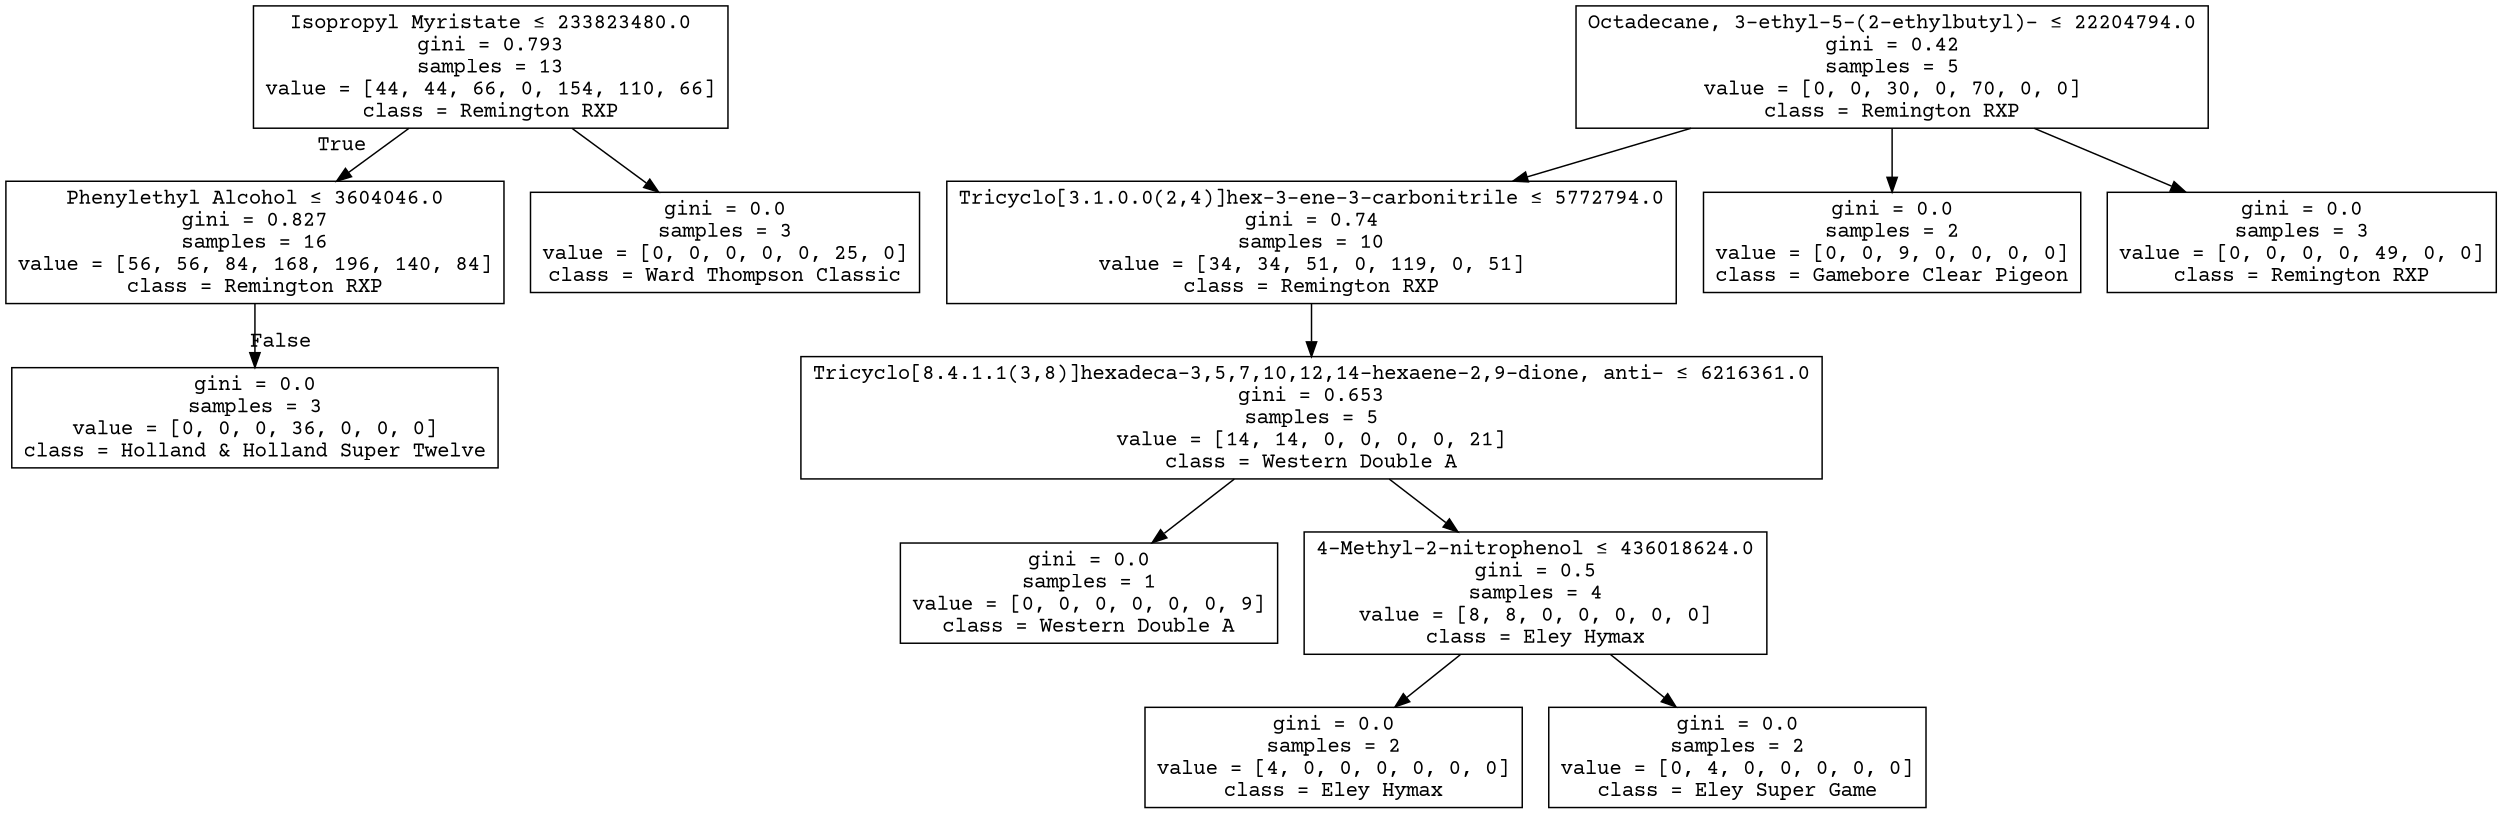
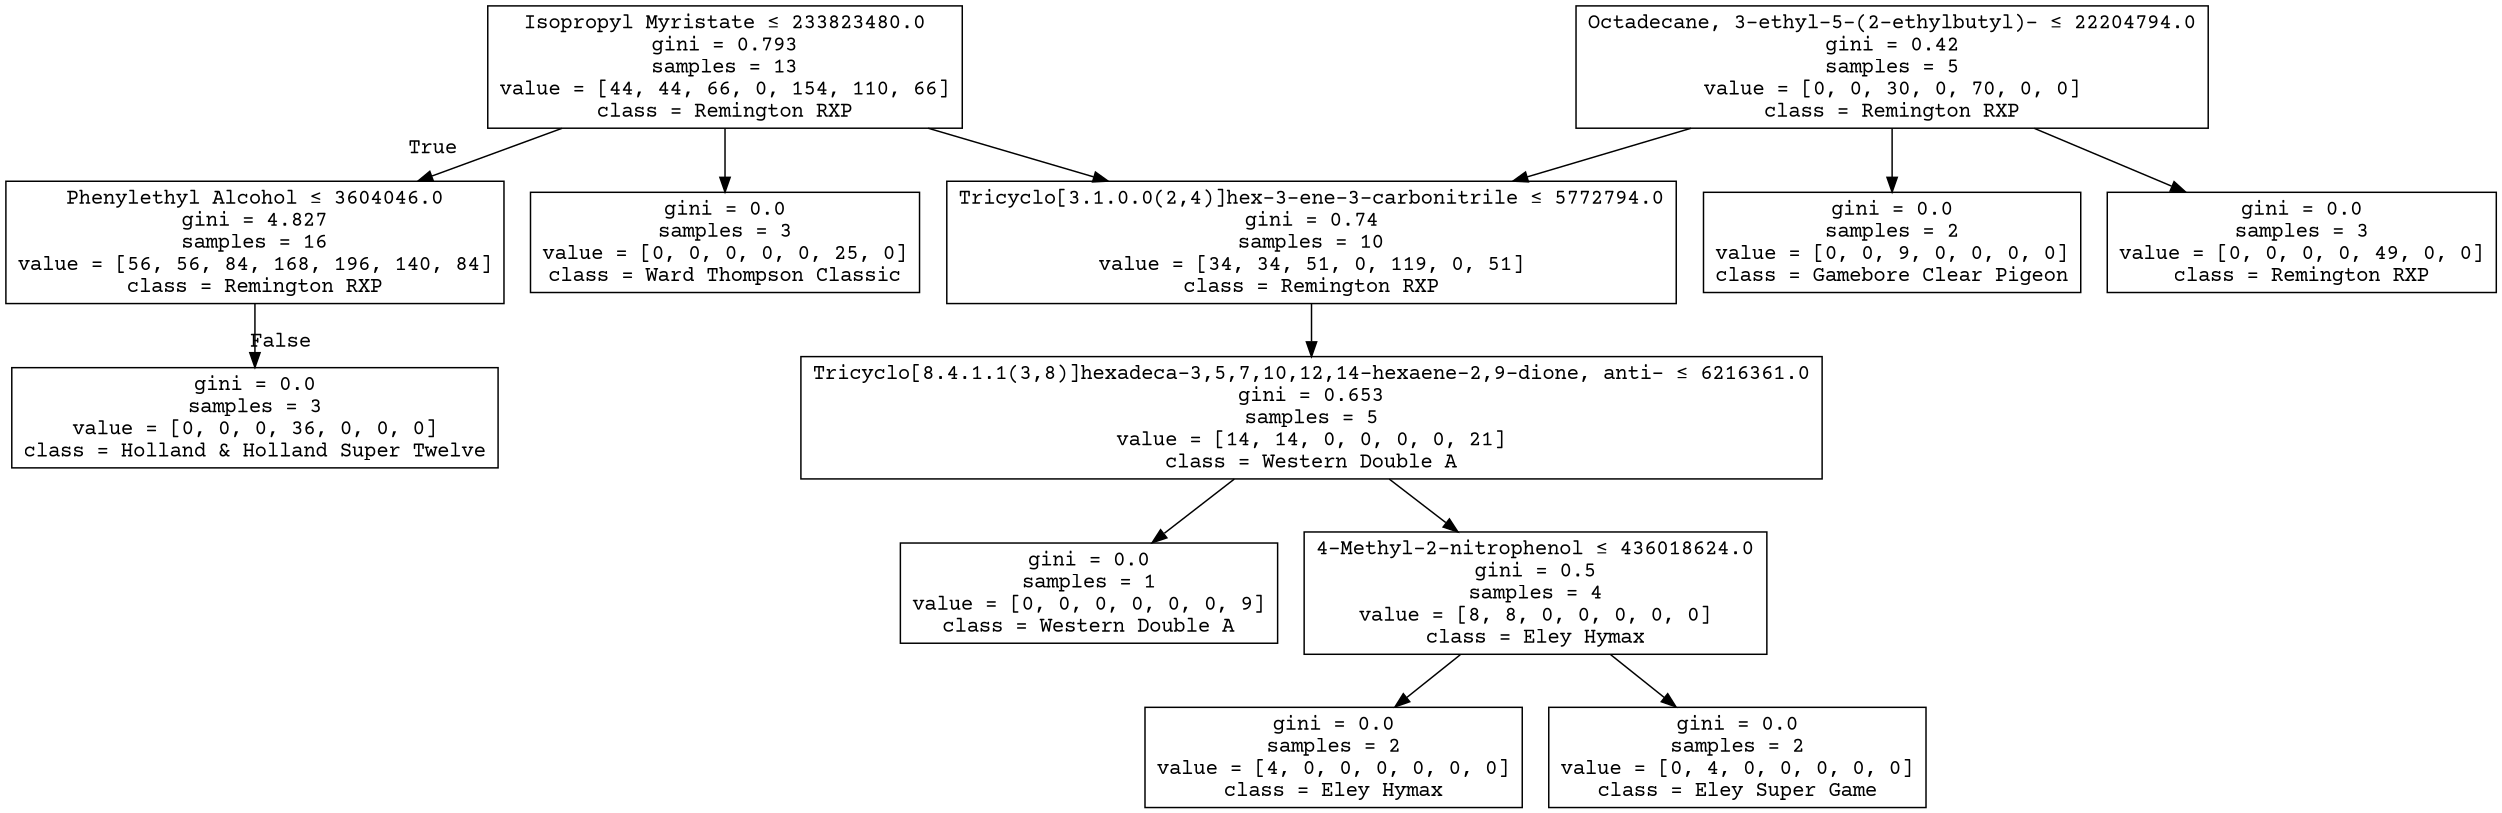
  digraph {
    fontname="Courier Prime"
    node [fontname="Courier Prime" shape=box]
    edge [fontname="Courier Prime"]
-   n1 [label=<Phenylethyl Alcohol &le; 3604046.0<br/>gini = 0.827<br/>samples = 16<br/>value = [56, 56, 84, 168, 196, 140, 84]<br/>class = Remington RXP>]
+   n1 [label=<Phenylethyl Alcohol &le; 3604046.0<br/>gini = 4.827<br/>samples = 16<br/>value = [56, 56, 84, 168, 196, 140, 84]<br/>class = Remington RXP>]
    n2 [label=<gini = 0.0<br/>samples = 3<br/>value = [0, 0, 0, 36, 0, 0, 0]<br/>class = Holland &amp; Holland Super Twelve>]
    n3 [label=<Isopropyl Myristate &le; 233823480.0<br/>gini = 0.793<br/>samples = 13<br/>value = [44, 44, 66, 0, 154, 110, 66]<br/>class = Remington RXP>]
    n4 [label=<Tricyclo[3.1.0.0(2,4)]hex-3-ene-3-carbonitrile &le; 5772794.0<br/>gini = 0.74<br/>samples = 10<br/>value = [34, 34, 51, 0, 119, 0, 51]<br/>class = Remington RXP>]
    n5 [label=<gini = 0.0<br/>samples = 3<br/>value = [0, 0, 0, 0, 0, 25, 0]<br/>class = Ward Thompson Classic>]
    n6 [label=<Tricyclo[8.4.1.1(3,8)]hexadeca-3,5,7,10,12,14-hexaene-2,9-dione, anti- &le; 6216361.0<br/>gini = 0.653<br/>samples = 5<br/>value = [14, 14, 0, 0, 0, 0, 21]<br/>class = Western Double A>]
    n7 [label=<Octadecane, 3-ethyl-5-(2-ethylbutyl)- &le; 22204794.0<br/>gini = 0.42<br/>samples = 5<br/>value = [0, 0, 30, 0, 70, 0, 0]<br/>class = Remington RXP>]
    n8 [label=<gini = 0.0<br/>samples = 2<br/>value = [0, 0, 9, 0, 0, 0, 0]<br/>class = Gamebore Clear Pigeon>]
    n9 [label=<gini = 0.0<br/>samples = 3<br/>value = [0, 0, 0, 0, 49, 0, 0]<br/>class = Remington RXP>]
    n10 [label=<gini = 0.0<br/>samples = 1<br/>value = [0, 0, 0, 0, 0, 0, 9]<br/>class = Western Double A>]
    n11 [label=<4-Methyl-2-nitrophenol &le; 436018624.0<br/>gini = 0.5<br/>samples = 4<br/>value = [8, 8, 0, 0, 0, 0, 0]<br/>class = Eley Hymax>]
    n12 [label=<gini = 0.0<br/>samples = 2<br/>value = [4, 0, 0, 0, 0, 0, 0]<br/>class = Eley Hymax>]
    n13 [label=<gini = 0.0<br/>samples = 2<br/>value = [0, 4, 0, 0, 0, 0, 0]<br/>class = Eley Super Game>]
    n1 -> n2 [headlabel=False labelangle=-45 labeldistance=2.5]
    n3 -> n1 [headlabel=True labelangle=45 labeldistance=2.5]
+   n3 -> n4
    n3 -> n5
    n4 -> n6
    n6 -> n10
    n6 -> n11
    n7 -> n4
    n7 -> n8
    n7 -> n9
    n11 -> n12
    n11 -> n13
  }
